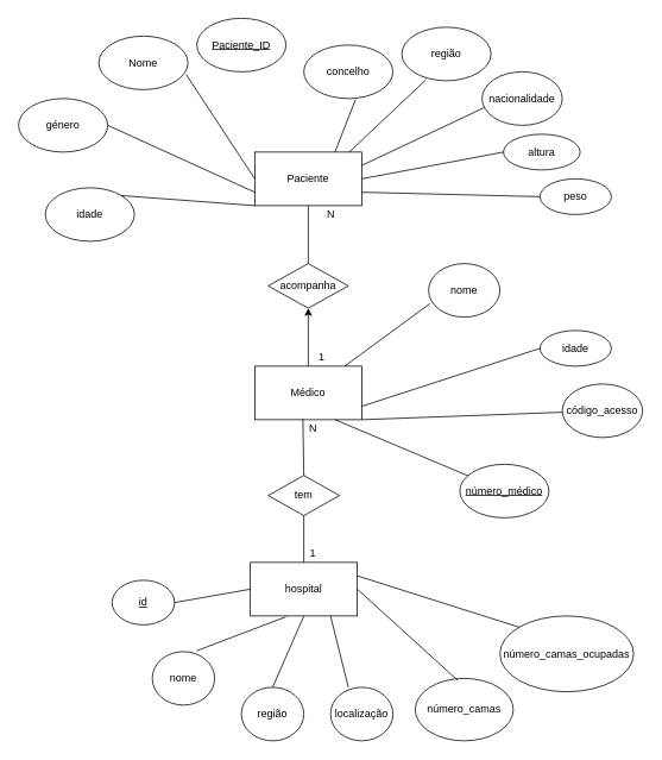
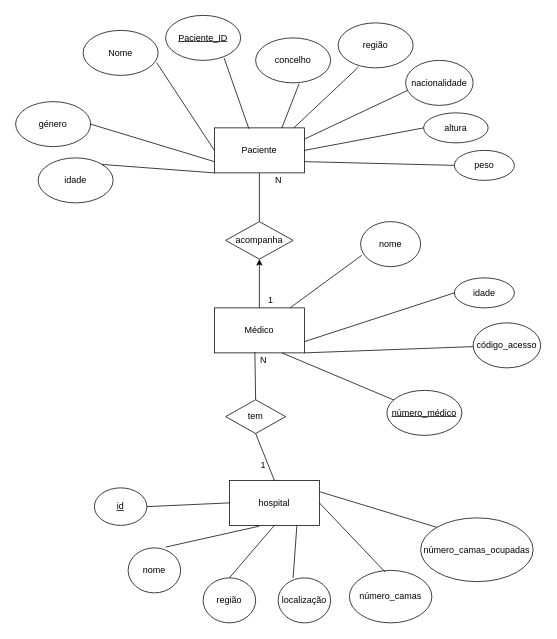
  <mxCell id="0" />
  <mxCell id="1" parent="0" />
  <mxCell id="2" value="Paciente" style="rounded=0;whiteSpace=wrap;html=1;" parent="1" vertex="1"><mxGeometry x="285" y="170" width="120" height="60" as="geometry" /></mxCell>
  <mxCell id="3" value="&lt;u&gt;Paciente_ID&lt;/u&gt;" style="ellipse;whiteSpace=wrap;html=1;" parent="1" vertex="1"><mxGeometry x="220" y="20" width="100" height="60" as="geometry" /></mxCell>
+ <mxCell id="4" value="" style="endArrow=none;html=1;entryX=0.78;entryY=0.95;entryDx=0;entryDy=0;exitX=0.383;exitY=0.017;exitDx=0;exitDy=0;entryPerimeter=0;exitPerimeter=0;" parent="1" source="2" target="3" edge="1"><mxGeometry width="50" height="50" relative="1" as="geometry"><mxPoint x="590" y="430" as="sourcePoint" /><mxPoint x="640" y="380" as="targetPoint" /><Array as="points" /></mxGeometry></mxCell>
  <mxCell id="5" value="Nome" style="ellipse;whiteSpace=wrap;html=1;" parent="1" vertex="1"><mxGeometry x="110" y="40" width="100" height="60" as="geometry" /></mxCell>
  <mxCell id="6" value="idade" style="ellipse;whiteSpace=wrap;html=1;" parent="1" vertex="1"><mxGeometry x="50" y="210" width="100" height="60" as="geometry" /></mxCell>
- <mxCell id="7" value="género" style="ellipse;whiteSpace=wrap;html=1;" parent="1" vertex="1"><mxGeometry x="20" y="110" width="100" height="60" as="geometry" /></mxCell>
+ <mxCell id="7" value="género" style="ellipse;whiteSpace=wrap;html=1;" parent="1" vertex="1"><mxGeometry x="20" y="135" width="100" height="60" as="geometry" /></mxCell>
  <mxCell id="8" value="concelho" style="ellipse;whiteSpace=wrap;html=1;" parent="1" vertex="1"><mxGeometry x="340" y="50" width="100" height="60" as="geometry" /></mxCell>
  <mxCell id="9" value="região" style="ellipse;whiteSpace=wrap;html=1;" parent="1" vertex="1"><mxGeometry x="450" y="30" width="100" height="60" as="geometry" /></mxCell>
  <mxCell id="10" value="nacionalidade" style="ellipse;whiteSpace=wrap;html=1;" parent="1" vertex="1"><mxGeometry x="540" y="80" width="90" height="60" as="geometry" /></mxCell>
  <mxCell id="11" value="altura" style="ellipse;whiteSpace=wrap;html=1;" parent="1" vertex="1"><mxGeometry x="564" y="150" width="86" height="40" as="geometry" /></mxCell>
  <mxCell id="12" value="peso" style="ellipse;whiteSpace=wrap;html=1;" parent="1" vertex="1"><mxGeometry x="605" y="200" width="80" height="40" as="geometry" /></mxCell>
  <mxCell id="13" value="" style="endArrow=none;html=1;exitX=0.98;exitY=0.717;exitDx=0;exitDy=0;exitPerimeter=0;entryX=0;entryY=0.5;entryDx=0;entryDy=0;" parent="1" source="5" target="2" edge="1"><mxGeometry width="50" height="50" relative="1" as="geometry"><mxPoint x="590" y="430" as="sourcePoint" /><mxPoint x="640" y="380" as="targetPoint" /></mxGeometry></mxCell>
  <mxCell id="14" value="" style="endArrow=none;html=1;exitX=1;exitY=0.5;exitDx=0;exitDy=0;entryX=0;entryY=0.75;entryDx=0;entryDy=0;" parent="1" source="7" target="2" edge="1"><mxGeometry width="50" height="50" relative="1" as="geometry"><mxPoint x="240" y="190" as="sourcePoint" /><mxPoint x="350" y="195" as="targetPoint" /></mxGeometry></mxCell>
  <mxCell id="15" value="" style="endArrow=none;html=1;exitX=1;exitY=0;exitDx=0;exitDy=0;entryX=0;entryY=1;entryDx=0;entryDy=0;" parent="1" source="6" target="2" edge="1"><mxGeometry width="50" height="50" relative="1" as="geometry"><mxPoint x="180" y="260" as="sourcePoint" /><mxPoint x="362" y="211.98" as="targetPoint" /></mxGeometry></mxCell>
  <mxCell id="16" value="" style="endArrow=none;html=1;exitX=0;exitY=0.5;exitDx=0;exitDy=0;entryX=1;entryY=0.75;entryDx=0;entryDy=0;" parent="1" source="12" target="2" edge="1"><mxGeometry width="50" height="50" relative="1" as="geometry"><mxPoint x="190" y="270" as="sourcePoint" /><mxPoint x="372" y="221.98" as="targetPoint" /></mxGeometry></mxCell>
  <mxCell id="17" value="" style="endArrow=none;html=1;exitX=0;exitY=0.5;exitDx=0;exitDy=0;entryX=1;entryY=0.5;entryDx=0;entryDy=0;" parent="1" source="11" target="2" edge="1"><mxGeometry width="50" height="50" relative="1" as="geometry"><mxPoint y="280" as="sourcePoint" x="200" /><mxPoint x="382" y="231.98" as="targetPoint" /></mxGeometry></mxCell>
  <mxCell id="18" value="" style="endArrow=none;html=1;exitX=0.03;exitY=0.667;exitDx=0;exitDy=0;entryX=1;entryY=0.25;entryDx=0;entryDy=0;exitPerimeter=0;" parent="1" source="10" target="2" edge="1"><mxGeometry width="50" height="50" relative="1" as="geometry"><mxPoint x="210" y="290" as="sourcePoint" /><mxPoint x="392" y="241.98" as="targetPoint" /></mxGeometry></mxCell>
  <mxCell id="19" value="" style="endArrow=none;html=1;exitX=0.27;exitY=0.983;exitDx=0;exitDy=0;entryX=0.883;entryY=0;entryDx=0;entryDy=0;entryPerimeter=0;exitPerimeter=0;" parent="1" source="9" target="2" edge="1"><mxGeometry width="50" height="50" relative="1" as="geometry"><mxPoint x="220" y="300" as="sourcePoint" /><mxPoint x="402" y="251.98" as="targetPoint" /></mxGeometry></mxCell>
  <mxCell id="20" value="" style="endArrow=none;html=1;exitX=0.58;exitY=1.017;exitDx=0;exitDy=0;entryX=0.75;entryY=0;entryDx=0;entryDy=0;exitPerimeter=0;" parent="1" source="8" target="2" edge="1"><mxGeometry width="50" height="50" relative="1" as="geometry"><mxPoint x="230" y="310" as="sourcePoint" /><mxPoint x="412" y="261.98" as="targetPoint" /></mxGeometry></mxCell>
  <mxCell id="21" value="Médico" style="rounded=0;whiteSpace=wrap;html=1;" parent="1" vertex="1"><mxGeometry x="285" y="410" width="120" height="60" as="geometry" /></mxCell>
  <mxCell id="22" value="&lt;u&gt;número_médico&lt;/u&gt;" style="ellipse;whiteSpace=wrap;html=1;" parent="1" vertex="1"><mxGeometry x="515" y="520" width="100" height="60" as="geometry" /></mxCell>
  <mxCell id="23" value="código_acesso" style="ellipse;whiteSpace=wrap;html=1;" parent="1" vertex="1"><mxGeometry x="630" y="430" width="90" height="60" as="geometry" /></mxCell>
  <mxCell id="24" value="nome&lt;span style=&quot;color: rgba(0 , 0 , 0 , 0) ; font-family: monospace ; font-size: 0px&quot;&gt;%3CmxGraphModel%3E%3Croot%3E%3CmxCell%20id%3D%220%22%2F%3E%3CmxCell%20id%3D%221%22%20parent%3D%220%22%2F%3E%3CmxCell%20id%3D%222%22%20value%3D%22c%C3%B3digo_acesso%22%20style%3D%22ellipse%3BwhiteSpace%3Dwrap%3Bhtml%3D1%3B%22%20vertex%3D%221%22%20parent%3D%221%22%3E%3CmxGeometry%20x%3D%22150%22%20y%3D%22570%22%20width%3D%22120%22%20height%3D%2280%22%20as%3D%22geometry%22%2F%3E%3C%2FmxCell%3E%3C%2Froot%3E%3C%2FmxGraphModel%3E&lt;/span&gt;" style="ellipse;whiteSpace=wrap;html=1;" parent="1" vertex="1"><mxGeometry x="480" y="295" width="80" height="60" as="geometry" /></mxCell>
  <mxCell id="25" value="idade" style="ellipse;whiteSpace=wrap;html=1;" parent="1" vertex="1"><mxGeometry x="605" y="370" width="80" height="40" as="geometry" /></mxCell>
  <mxCell id="26" value="" style="endArrow=none;html=1;entryX=0.75;entryY=1;entryDx=0;entryDy=0;" parent="1" source="22" target="21" edge="1"><mxGeometry width="50" height="50" relative="1" as="geometry"><mxPoint x="590" y="530" as="sourcePoint" /><mxPoint x="640" y="480" as="targetPoint" /></mxGeometry></mxCell>
  <mxCell id="27" value="" style="endArrow=none;html=1;entryX=1;entryY=1;entryDx=0;entryDy=0;" parent="1" source="23" target="21" edge="1"><mxGeometry width="50" height="50" relative="1" as="geometry"><mxPoint x="444.96" y="496" as="sourcePoint" /><mxPoint x="530" y="530" as="targetPoint" /></mxGeometry></mxCell>
  <mxCell id="28" value="" style="endArrow=none;html=1;entryX=1;entryY=0.75;entryDx=0;entryDy=0;exitX=0;exitY=0.5;exitDx=0;exitDy=0;" parent="1" source="25" target="21" edge="1"><mxGeometry width="50" height="50" relative="1" as="geometry"><mxPoint x="454.96" y="506" as="sourcePoint" /><mxPoint x="540" y="540" as="targetPoint" /><Array as="points" /></mxGeometry></mxCell>
  <mxCell id="29" value="" style="endArrow=none;html=1;entryX=0.017;entryY=0.75;entryDx=0;entryDy=0;entryPerimeter=0;" parent="1" source="21" target="24" edge="1"><mxGeometry width="50" height="50" relative="1" as="geometry"><mxPoint x="474.96" y="526" as="sourcePoint" /><mxPoint x="560" y="560" as="targetPoint" /></mxGeometry></mxCell>
  <mxCell id="30" value="N" style="text;html=1;align=center;verticalAlign=middle;resizable=0;points=[];autosize=1;" parent="1" vertex="1"><mxGeometry x="360" y="230" width="20" height="20" as="geometry" /></mxCell>
  <mxCell id="31" value="1" style="text;html=1;align=center;verticalAlign=middle;resizable=0;points=[];autosize=1;" parent="1" vertex="1"><mxGeometry x="350" y="390" width="20" height="20" as="geometry" /></mxCell>
  <mxCell id="32" value="acompanha" style="rhombus;whiteSpace=wrap;html=1;" parent="1" vertex="1"><mxGeometry x="300" y="295" width="90" height="50" as="geometry" /></mxCell>
  <mxCell id="33" value="" style="endArrow=classic;html=1;exitX=0.5;exitY=0;exitDx=0;exitDy=0;entryX=0.5;entryY=1;entryDx=0;entryDy=0;" parent="1" source="21" target="32" edge="1"><mxGeometry width="50" height="50" relative="1" as="geometry"><mxPoint x="590" y="430" as="sourcePoint" /><mxPoint x="640" y="380" as="targetPoint" /></mxGeometry></mxCell>
- <mxCell id="34" value="hospital" style="rounded=0;whiteSpace=wrap;html=1;" parent="1" vertex="1"><mxGeometry x="280" y="630" width="120" height="60" as="geometry" /></mxCell>
+ <mxCell id="34" value="hospital" style="rounded=0;whiteSpace=wrap;html=1;" parent="1" vertex="1"><mxGeometry x="305" y="640" width="120" height="60" as="geometry" /></mxCell>
  <mxCell id="35" value="&lt;u&gt;id&lt;/u&gt;" style="ellipse;whiteSpace=wrap;html=1;" parent="1" vertex="1"><mxGeometry x="125" y="650" width="70" height="50" as="geometry" /></mxCell>
  <mxCell id="36" value="nome" style="ellipse;whiteSpace=wrap;html=1;" parent="1" vertex="1"><mxGeometry x="170" y="730" width="70" height="60" as="geometry" /></mxCell>
  <mxCell id="37" value="localização" style="ellipse;whiteSpace=wrap;html=1;" parent="1" vertex="1"><mxGeometry x="370" y="770" width="70" height="60" as="geometry" /></mxCell>
  <mxCell id="38" value="região" style="ellipse;whiteSpace=wrap;html=1;" parent="1" vertex="1"><mxGeometry x="270" y="770" width="70" height="60" as="geometry" /></mxCell>
  <mxCell id="39" value="número_camas" style="ellipse;whiteSpace=wrap;html=1;" parent="1" vertex="1"><mxGeometry x="465" y="760" width="110" height="70" as="geometry" /></mxCell>
  <mxCell id="40" value="" style="endArrow=none;html=1;exitX=1;exitY=0.5;exitDx=0;exitDy=0;entryX=0;entryY=0.5;entryDx=0;entryDy=0;" parent="1" source="35" target="34" edge="1"><mxGeometry width="50" height="50" relative="1" as="geometry"><mxPoint x="590" y="730" as="sourcePoint" /><mxPoint x="640" y="680" as="targetPoint" /></mxGeometry></mxCell>
  <mxCell id="41" value="" style="endArrow=none;html=1;exitX=0.714;exitY=-0.017;exitDx=0;exitDy=0;exitPerimeter=0;entryX=0.333;entryY=1.017;entryDx=0;entryDy=0;entryPerimeter=0;" parent="1" source="36" target="34" edge="1"><mxGeometry width="50" height="50" relative="1" as="geometry"><mxPoint x="590" y="730" as="sourcePoint" /><mxPoint x="640" y="680" as="targetPoint" /></mxGeometry></mxCell>
  <mxCell id="42" value="" style="endArrow=none;html=1;exitX=0.5;exitY=0;exitDx=0;exitDy=0;entryX=0.5;entryY=1;entryDx=0;entryDy=0;" parent="1" source="38" target="34" edge="1"><mxGeometry width="50" height="50" relative="1" as="geometry"><mxPoint x="590" y="730" as="sourcePoint" /><mxPoint x="640" y="680" as="targetPoint" /></mxGeometry></mxCell>
  <mxCell id="43" value="" style="endArrow=none;html=1;exitX=0.286;exitY=0;exitDx=0;exitDy=0;exitPerimeter=0;entryX=0.75;entryY=1;entryDx=0;entryDy=0;" parent="1" source="37" target="34" edge="1"><mxGeometry width="50" height="50" relative="1" as="geometry"><mxPoint x="590" y="730" as="sourcePoint" /><mxPoint x="640" y="680" as="targetPoint" /></mxGeometry></mxCell>
  <mxCell id="44" value="" style="endArrow=none;html=1;entryX=1;entryY=0.5;entryDx=0;entryDy=0;exitX=0.433;exitY=0.031;exitDx=0;exitDy=0;exitPerimeter=0;" parent="1" source="39" target="34" edge="1"><mxGeometry width="50" height="50" relative="1" as="geometry"><mxPoint x="590" y="730" as="sourcePoint" /><mxPoint x="640" y="680" as="targetPoint" /></mxGeometry></mxCell>
  <mxCell id="45" value="tem" style="rhombus;whiteSpace=wrap;html=1;" parent="1" vertex="1"><mxGeometry x="300" y="532.5" width="80" height="45" as="geometry" /></mxCell>
  <mxCell id="46" value="" style="endArrow=none;html=1;exitX=0.5;exitY=0;exitDx=0;exitDy=0;entryX=0.5;entryY=1;entryDx=0;entryDy=0;" parent="1" source="34" target="45" edge="1"><mxGeometry width="50" height="50" relative="1" as="geometry"><mxPoint x="590" y="430" as="sourcePoint" /><mxPoint x="640" y="380" as="targetPoint" /></mxGeometry></mxCell>
  <mxCell id="47" value="" style="endArrow=none;html=1;exitX=0.5;exitY=0;exitDx=0;exitDy=0;entryX=0.45;entryY=0.983;entryDx=0;entryDy=0;entryPerimeter=0;" parent="1" source="45" target="21" edge="1"><mxGeometry width="50" height="50" relative="1" as="geometry"><mxPoint x="590" y="430" as="sourcePoint" /><mxPoint x="640" y="380" as="targetPoint" /></mxGeometry></mxCell>
  <mxCell id="48" value="1" style="text;html=1;align=center;verticalAlign=middle;resizable=0;points=[];autosize=1;" parent="1" vertex="1"><mxGeometry x="340" y="610" width="20" height="20" as="geometry" /></mxCell>
  <mxCell id="49" value="N" style="text;html=1;align=center;verticalAlign=middle;resizable=0;points=[];autosize=1;" parent="1" vertex="1"><mxGeometry x="340" y="470" width="20" height="20" as="geometry" /></mxCell>
  <mxCell id="50" value="" style="endArrow=none;html=1;exitX=0.5;exitY=0;exitDx=0;exitDy=0;entryX=0.5;entryY=1;entryDx=0;entryDy=0;" parent="1" source="32" target="2" edge="1"><mxGeometry width="50" height="50" relative="1" as="geometry"><mxPoint x="355" y="305" as="sourcePoint" /><mxPoint x="361.04" y="241.98" as="targetPoint" /></mxGeometry></mxCell>
  <mxCell id="51" value="número_camas_ocupadas" style="ellipse;whiteSpace=wrap;html=1;" vertex="1" parent="1"><mxGeometry x="560" y="690" width="150" height="85" as="geometry" /></mxCell>
  <mxCell id="52" value="" style="endArrow=none;html=1;entryX=1;entryY=0.25;entryDx=0;entryDy=0;exitX=0;exitY=0;exitDx=0;exitDy=0;" edge="1" parent="1" source="51" target="34"><mxGeometry width="50" height="50" relative="1" as="geometry"><mxPoint x="514" y="780.02" as="sourcePoint" /><mxPoint x="410" y="670" as="targetPoint" /></mxGeometry></mxCell>
